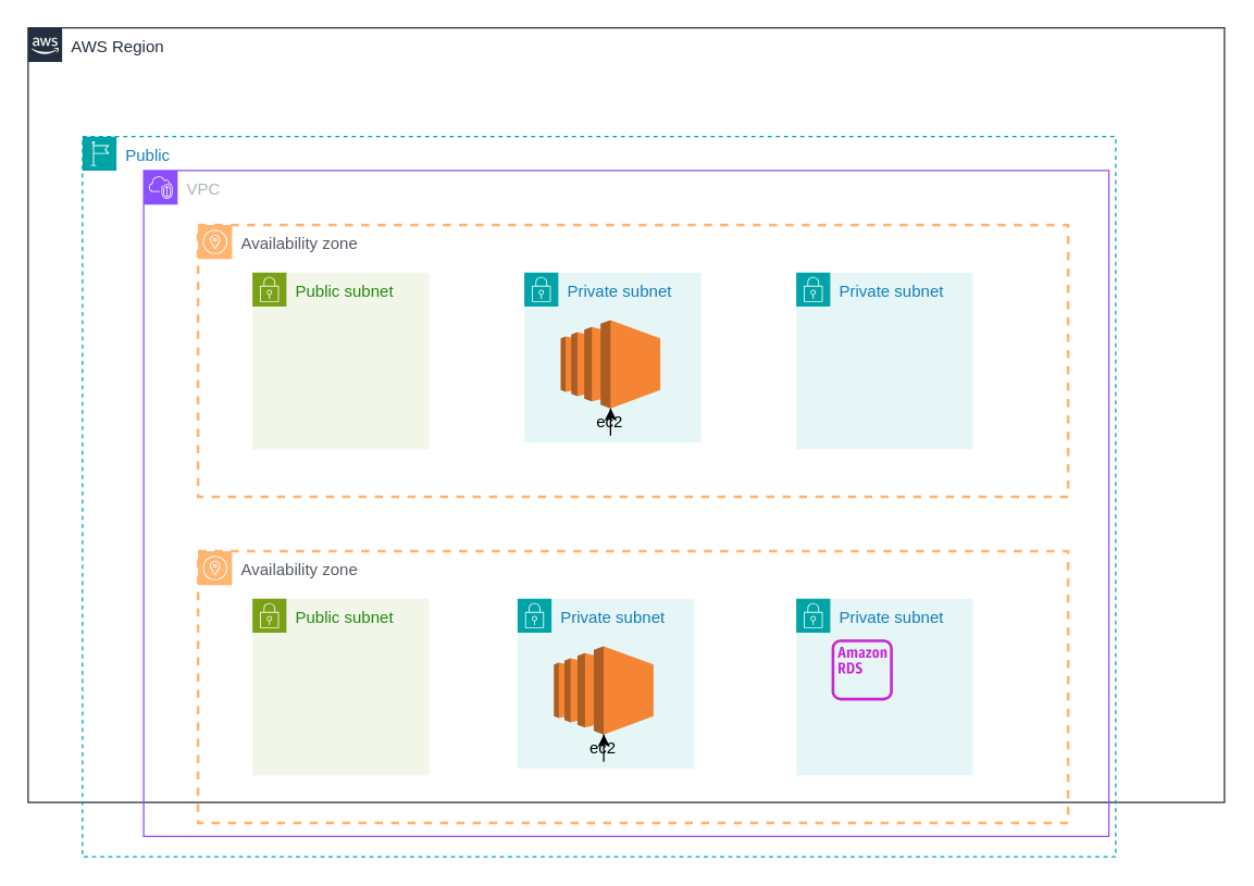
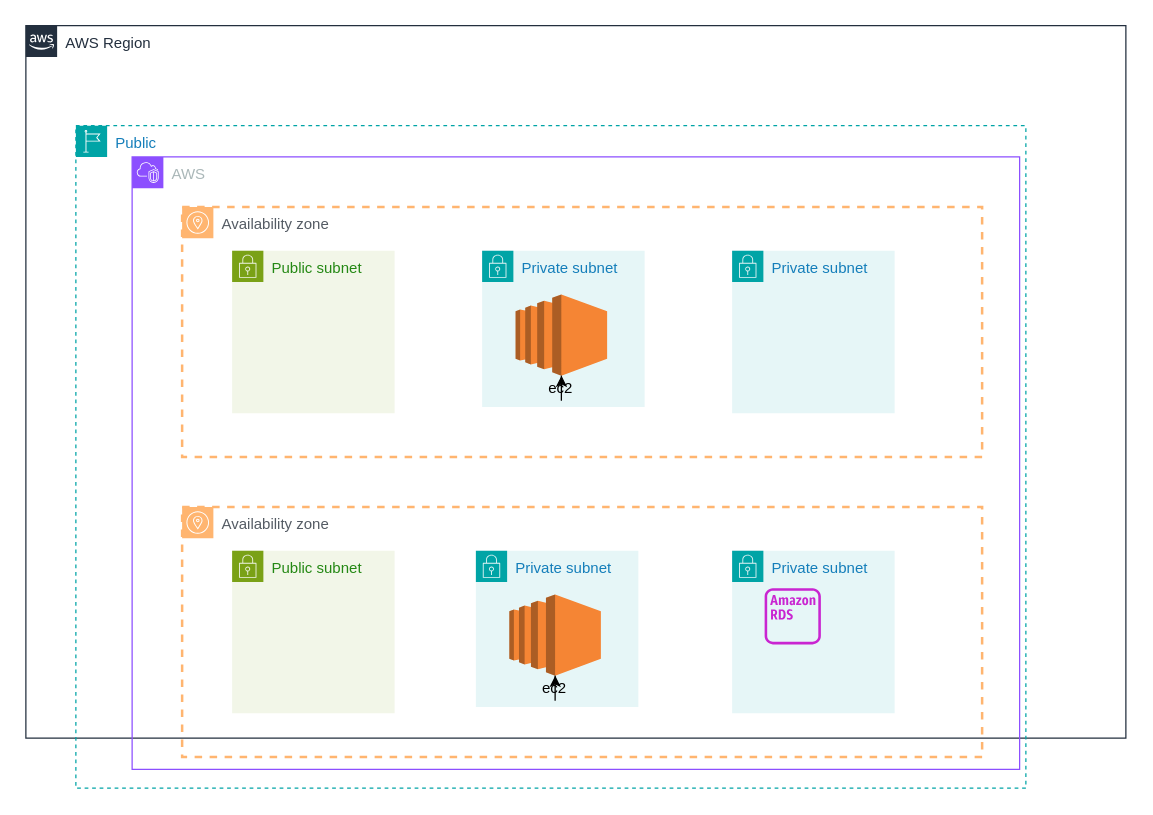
  <mxCell id="0" />
  <mxCell id="1" parent="0" />
  <mxCell id="2" value="AWS Region" style="points=[[0,0],[0.25,0],[0.5,0],[0.75,0],[1,0],[1,0.25],[1,0.5],[1,0.75],[1,1],[0.75,1],[0.5,1],[0.25,1],[0,1],[0,0.75],[0,0.5],[0,0.25]];outlineConnect=0;gradientColor=none;html=1;whiteSpace=wrap;fontSize=12;fontStyle=0;container=1;pointerEvents=0;collapsible=0;recursiveResize=0;shape=mxgraph.aws4.group;grIcon=mxgraph.aws4.group_aws_cloud_alt;strokeColor=#232F3E;fillColor=none;verticalAlign=top;align=left;spacingLeft=30;fontColor=#232F3E;dashed=0;" vertex="1" parent="1"><mxGeometry x="20" y="20" width="880" height="570" as="geometry" /></mxCell>
  <mxCell id="3" value="Public" style="points=[[0,0],[0.25,0],[0.5,0],[0.75,0],[1,0],[1,0.25],[1,0.5],[1,0.75],[1,1],[0.75,1],[0.5,1],[0.25,1],[0,1],[0,0.75],[0,0.5],[0,0.25]];outlineConnect=0;gradientColor=none;html=1;whiteSpace=wrap;fontSize=12;fontStyle=0;container=1;pointerEvents=0;collapsible=0;recursiveResize=0;shape=mxgraph.aws4.group;grIcon=mxgraph.aws4.group_region;strokeColor=#00A4A6;fillColor=none;verticalAlign=top;align=left;spacingLeft=30;fontColor=#147EBA;dashed=1;" vertex="1" parent="2"><mxGeometry x="40" y="80" width="760" height="530" as="geometry" /></mxCell>
- <mxCell id="4" value="VPC" style="points=[[0,0],[0.25,0],[0.5,0],[0.75,0],[1,0],[1,0.25],[1,0.5],[1,0.75],[1,1],[0.75,1],[0.5,1],[0.25,1],[0,1],[0,0.75],[0,0.5],[0,0.25]];outlineConnect=0;gradientColor=none;html=1;whiteSpace=wrap;fontSize=12;fontStyle=0;container=1;pointerEvents=0;collapsible=0;recursiveResize=0;shape=mxgraph.aws4.group;grIcon=mxgraph.aws4.group_vpc2;strokeColor=#8C4FFF;fillColor=none;verticalAlign=top;align=left;spacingLeft=30;fontColor=#AAB7B8;dashed=0;" vertex="1" parent="1"><mxGeometry x="105" y="125" width="710" height="490" as="geometry" /></mxCell>
+ <mxCell id="4" value="AWS" style="points=[[0,0],[0.25,0],[0.5,0],[0.75,0],[1,0],[1,0.25],[1,0.5],[1,0.75],[1,1],[0.75,1],[0.5,1],[0.25,1],[0,1],[0,0.75],[0,0.5],[0,0.25]];outlineConnect=0;gradientColor=none;html=1;whiteSpace=wrap;fontSize=12;fontStyle=0;container=1;pointerEvents=0;collapsible=0;recursiveResize=0;shape=mxgraph.aws4.group;grIcon=mxgraph.aws4.group_vpc2;strokeColor=#8C4FFF;fillColor=none;verticalAlign=top;align=left;spacingLeft=30;fontColor=#AAB7B8;dashed=0;" vertex="1" parent="1"><mxGeometry x="105" y="125" width="710" height="490" as="geometry" /></mxCell>
  <mxCell id="5" value="Availability zone" style="sketch=0;outlineConnect=0;gradientColor=none;html=1;whiteSpace=wrap;fontSize=12;fontStyle=0;shape=mxgraph.aws4.group;grIcon=mxgraph.aws4.group_availability_zone;strokeColor=#FFB570;fillColor=none;verticalAlign=top;align=left;spacingLeft=30;fontColor=#545B64;dashed=1;strokeWidth=2;" vertex="1" parent="4"><mxGeometry x="40" y="40" width="640" height="200" as="geometry" /></mxCell>
  <mxCell id="6" value="Private subnet" style="points=[[0,0],[0.25,0],[0.5,0],[0.75,0],[1,0],[1,0.25],[1,0.5],[1,0.75],[1,1],[0.75,1],[0.5,1],[0.25,1],[0,1],[0,0.75],[0,0.5],[0,0.25]];outlineConnect=0;gradientColor=none;html=1;whiteSpace=wrap;fontSize=12;fontStyle=0;container=1;pointerEvents=0;collapsible=0;recursiveResize=0;shape=mxgraph.aws4.group;grIcon=mxgraph.aws4.group_security_group;grStroke=0;strokeColor=#00A4A6;fillColor=#E6F6F7;verticalAlign=top;align=left;spacingLeft=30;fontColor=#147EBA;dashed=0;" vertex="1" parent="4"><mxGeometry x="280" y="75" width="130" height="125" as="geometry" /></mxCell>
  <mxCell id="7" value="" style="outlineConnect=0;dashed=0;verticalLabelPosition=bottom;verticalAlign=top;align=center;html=1;shape=mxgraph.aws3.ec2;fillColor=#F58534;gradientColor=none;" vertex="1" parent="6"><mxGeometry x="26.75" y="35" width="73.25" height="65" as="geometry" /></mxCell>
  <mxCell id="8" value="ec2" style="text;strokeColor=none;align=center;fillColor=none;html=1;verticalAlign=middle;whiteSpace=wrap;rounded=0;" vertex="1" parent="6"><mxGeometry x="18.38" y="100" width="90" height="20" as="geometry" /></mxCell>
  <mxCell id="9" style="edgeStyle=orthogonalEdgeStyle;rounded=0;orthogonalLoop=1;jettySize=auto;html=1;exitX=0.5;exitY=1;exitDx=0;exitDy=0;exitPerimeter=0;" edge="1" parent="6" source="7" target="7"><mxGeometry relative="1" as="geometry" /></mxCell>
  <mxCell id="10" value="Private subnet" style="points=[[0,0],[0.25,0],[0.5,0],[0.75,0],[1,0],[1,0.25],[1,0.5],[1,0.75],[1,1],[0.75,1],[0.5,1],[0.25,1],[0,1],[0,0.75],[0,0.5],[0,0.25]];outlineConnect=0;gradientColor=none;html=1;whiteSpace=wrap;fontSize=12;fontStyle=0;container=1;pointerEvents=0;collapsible=0;recursiveResize=0;shape=mxgraph.aws4.group;grIcon=mxgraph.aws4.group_security_group;grStroke=0;strokeColor=#00A4A6;fillColor=#E6F6F7;verticalAlign=top;align=left;spacingLeft=30;fontColor=#147EBA;dashed=0;" vertex="1" parent="4"><mxGeometry x="480" y="75" width="130" height="130" as="geometry" /></mxCell>
  <mxCell id="11" value="Public subnet" style="points=[[0,0],[0.25,0],[0.5,0],[0.75,0],[1,0],[1,0.25],[1,0.5],[1,0.75],[1,1],[0.75,1],[0.5,1],[0.25,1],[0,1],[0,0.75],[0,0.5],[0,0.25]];outlineConnect=0;gradientColor=none;html=1;whiteSpace=wrap;fontSize=12;fontStyle=0;container=1;pointerEvents=0;collapsible=0;recursiveResize=0;shape=mxgraph.aws4.group;grIcon=mxgraph.aws4.group_security_group;grStroke=0;strokeColor=#7AA116;fillColor=#F2F6E8;verticalAlign=top;align=left;spacingLeft=30;fontColor=#248814;dashed=0;" vertex="1" parent="4"><mxGeometry x="80" y="75" width="130" height="130" as="geometry" /></mxCell>
  <mxCell id="12" value="Availability zone" style="sketch=0;outlineConnect=0;gradientColor=none;html=1;whiteSpace=wrap;fontSize=12;fontStyle=0;shape=mxgraph.aws4.group;grIcon=mxgraph.aws4.group_availability_zone;strokeColor=#FFB570;fillColor=none;verticalAlign=top;align=left;spacingLeft=30;fontColor=#545B64;dashed=1;strokeWidth=2;" vertex="1" parent="4"><mxGeometry x="40" y="280" width="640" height="200" as="geometry" /></mxCell>
  <mxCell id="13" value="Public subnet" style="points=[[0,0],[0.25,0],[0.5,0],[0.75,0],[1,0],[1,0.25],[1,0.5],[1,0.75],[1,1],[0.75,1],[0.5,1],[0.25,1],[0,1],[0,0.75],[0,0.5],[0,0.25]];outlineConnect=0;gradientColor=none;html=1;whiteSpace=wrap;fontSize=12;fontStyle=0;container=1;pointerEvents=0;collapsible=0;recursiveResize=0;shape=mxgraph.aws4.group;grIcon=mxgraph.aws4.group_security_group;grStroke=0;strokeColor=#7AA116;fillColor=#F2F6E8;verticalAlign=top;align=left;spacingLeft=30;fontColor=#248814;dashed=0;" vertex="1" parent="4"><mxGeometry x="80" y="315" width="130" height="130" as="geometry" /></mxCell>
  <mxCell id="14" value="Private subnet" style="points=[[0,0],[0.25,0],[0.5,0],[0.75,0],[1,0],[1,0.25],[1,0.5],[1,0.75],[1,1],[0.75,1],[0.5,1],[0.25,1],[0,1],[0,0.75],[0,0.5],[0,0.25]];outlineConnect=0;gradientColor=none;html=1;whiteSpace=wrap;fontSize=12;fontStyle=0;container=1;pointerEvents=0;collapsible=0;recursiveResize=0;shape=mxgraph.aws4.group;grIcon=mxgraph.aws4.group_security_group;grStroke=0;strokeColor=#00A4A6;fillColor=#E6F6F7;verticalAlign=top;align=left;spacingLeft=30;fontColor=#147EBA;dashed=0;" vertex="1" parent="4"><mxGeometry x="480" y="315" width="130" height="130" as="geometry" /></mxCell>
  <mxCell id="15" value="Private subnet" style="points=[[0,0],[0.25,0],[0.5,0],[0.75,0],[1,0],[1,0.25],[1,0.5],[1,0.75],[1,1],[0.75,1],[0.5,1],[0.25,1],[0,1],[0,0.75],[0,0.5],[0,0.25]];outlineConnect=0;gradientColor=none;html=1;whiteSpace=wrap;fontSize=12;fontStyle=0;container=1;pointerEvents=0;collapsible=0;recursiveResize=0;shape=mxgraph.aws4.group;grIcon=mxgraph.aws4.group_security_group;grStroke=0;strokeColor=#00A4A6;fillColor=#E6F6F7;verticalAlign=top;align=left;spacingLeft=30;fontColor=#147EBA;dashed=0;" vertex="1" parent="4"><mxGeometry x="275" y="315" width="130" height="125" as="geometry" /></mxCell>
  <mxCell id="16" value="" style="outlineConnect=0;dashed=0;verticalLabelPosition=bottom;verticalAlign=top;align=center;html=1;shape=mxgraph.aws3.ec2;fillColor=#F58534;gradientColor=none;" vertex="1" parent="15"><mxGeometry x="26.75" y="35" width="73.25" height="65" as="geometry" /></mxCell>
  <mxCell id="17" value="ec2" style="text;strokeColor=none;align=center;fillColor=none;html=1;verticalAlign=middle;whiteSpace=wrap;rounded=0;" vertex="1" parent="15"><mxGeometry x="18.38" y="100" width="90" height="20" as="geometry" /></mxCell>
  <mxCell id="18" style="edgeStyle=orthogonalEdgeStyle;rounded=0;orthogonalLoop=1;jettySize=auto;html=1;exitX=0.5;exitY=1;exitDx=0;exitDy=0;exitPerimeter=0;" edge="1" parent="15" source="16" target="16"><mxGeometry relative="1" as="geometry" /></mxCell>
  <mxCell id="19" value="" style="sketch=0;outlineConnect=0;fontColor=#232F3E;gradientColor=none;fillColor=#C925D1;strokeColor=none;dashed=0;verticalLabelPosition=bottom;verticalAlign=top;align=center;html=1;fontSize=12;fontStyle=0;aspect=fixed;pointerEvents=1;shape=mxgraph.aws4.rds_instance_alt;" vertex="1" parent="4"><mxGeometry x="506" y="345" width="45" height="45" as="geometry" /></mxCell>
